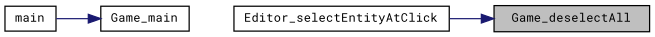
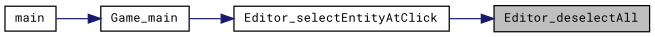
  digraph {
    fontname="Roboto Mono"
    rankdir=RL
    node [color=black fillcolor=white fontname="Roboto Mono" fontsize=10 shape=record style=filled]
    edge [color=midnightblue dir=back fontname="Roboto Mono" fontsize=10 labelfontname=Helvetica labelfontsize=10 style=solid]
-   n1 [fillcolor=grey75 fontcolor=black height=0.2 label=Game_deselectAll width=0.4]
+   n1 [fillcolor=grey75 fontcolor=black height=0.2 label=Editor_deselectAll width=0.4]
    n2 [height=0.2 label=Editor_selectEntityAtClick width=0.4]
    n3 [height=0.2 label=Game_main width=0.4]
    n4 [height=0.2 label=main width=0.4]
    n1 -> n2
+   n2 -> n3
    n3 -> n4
  }
